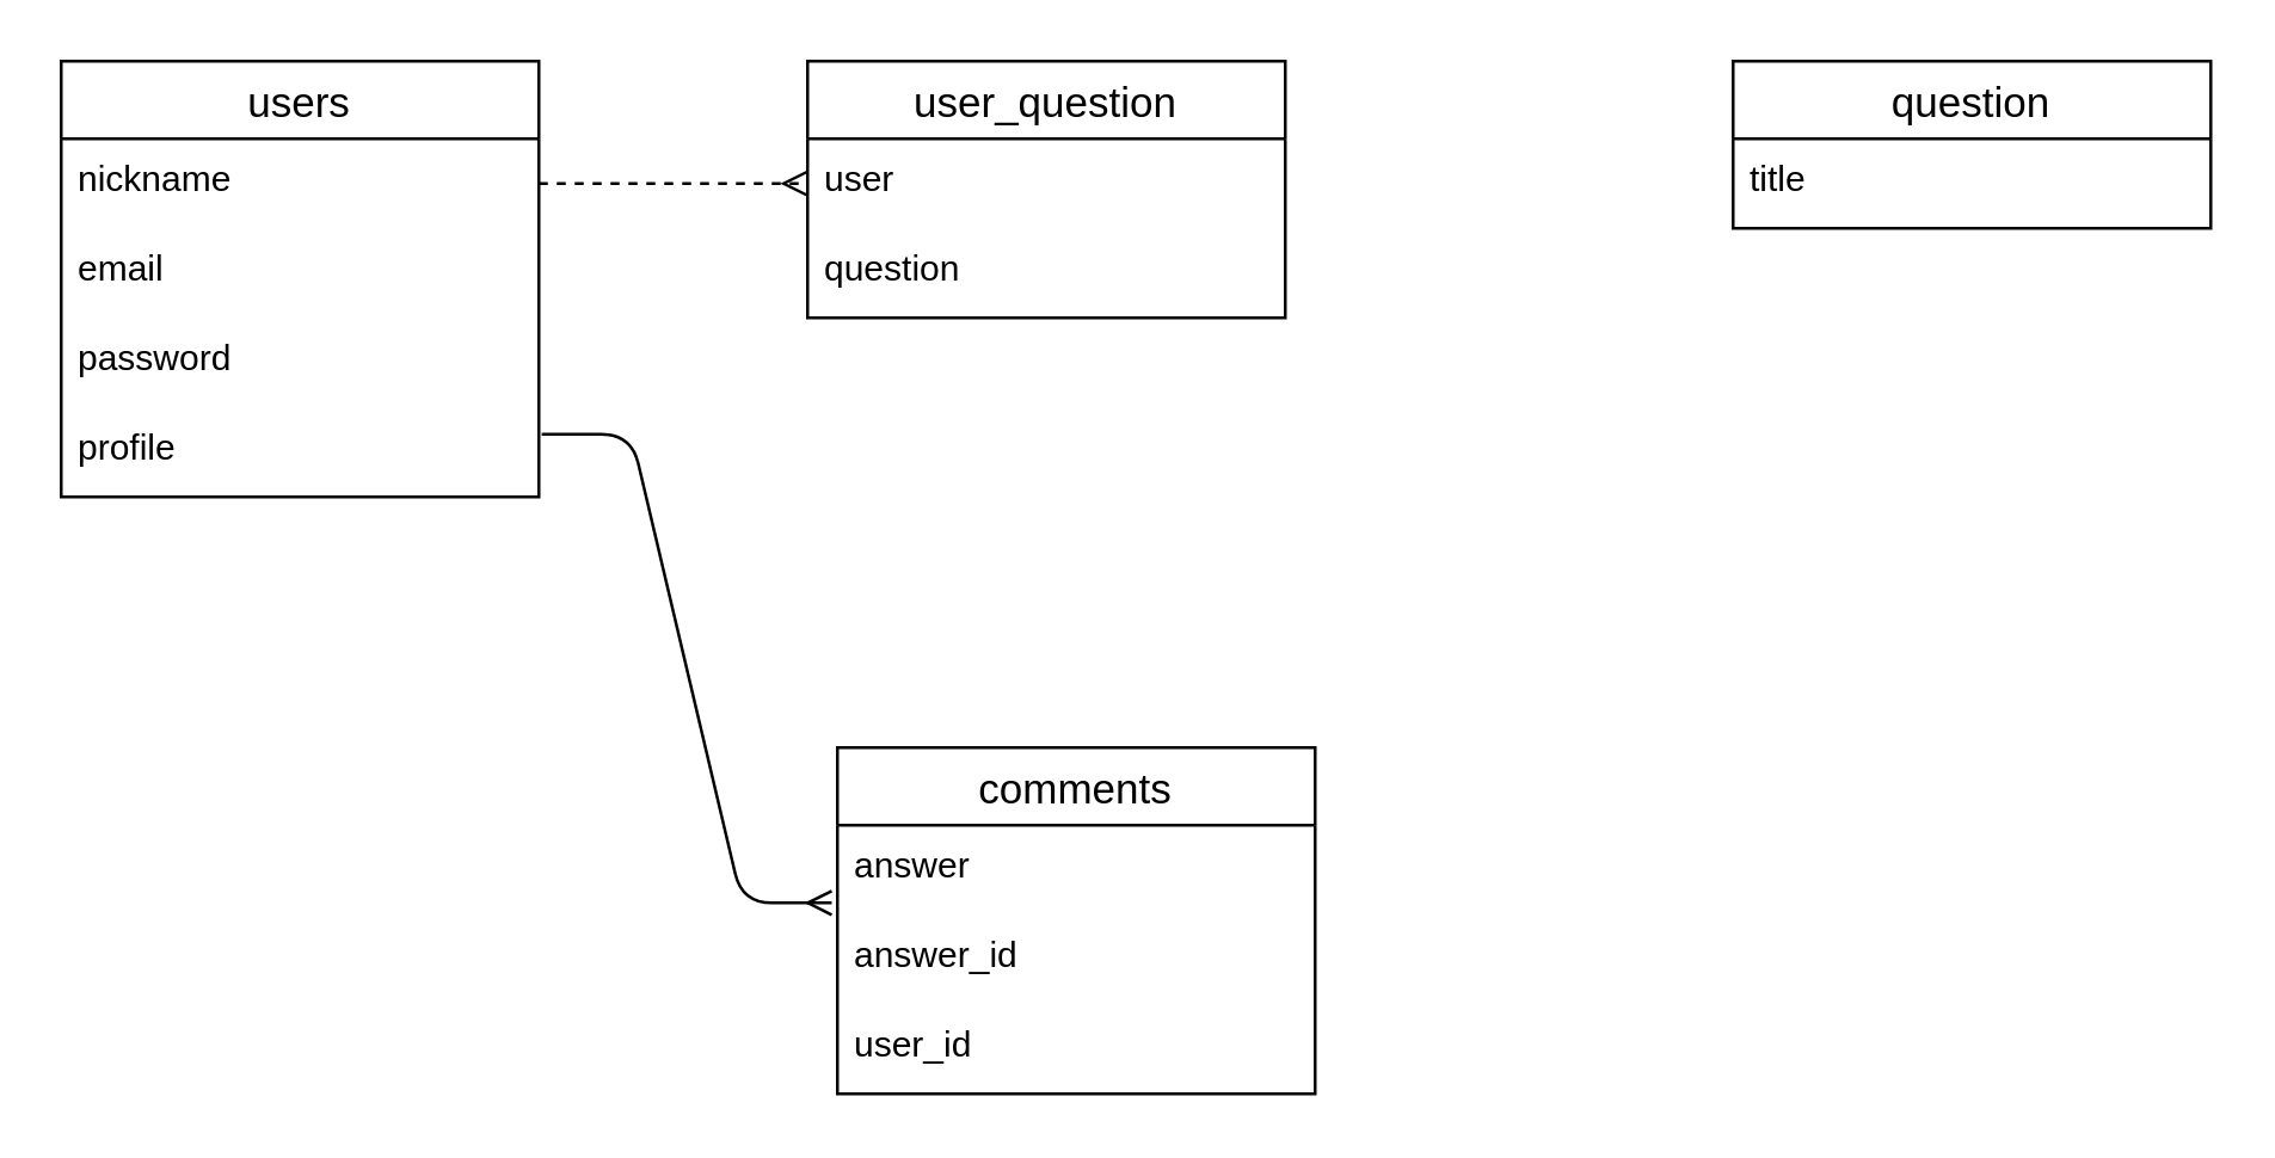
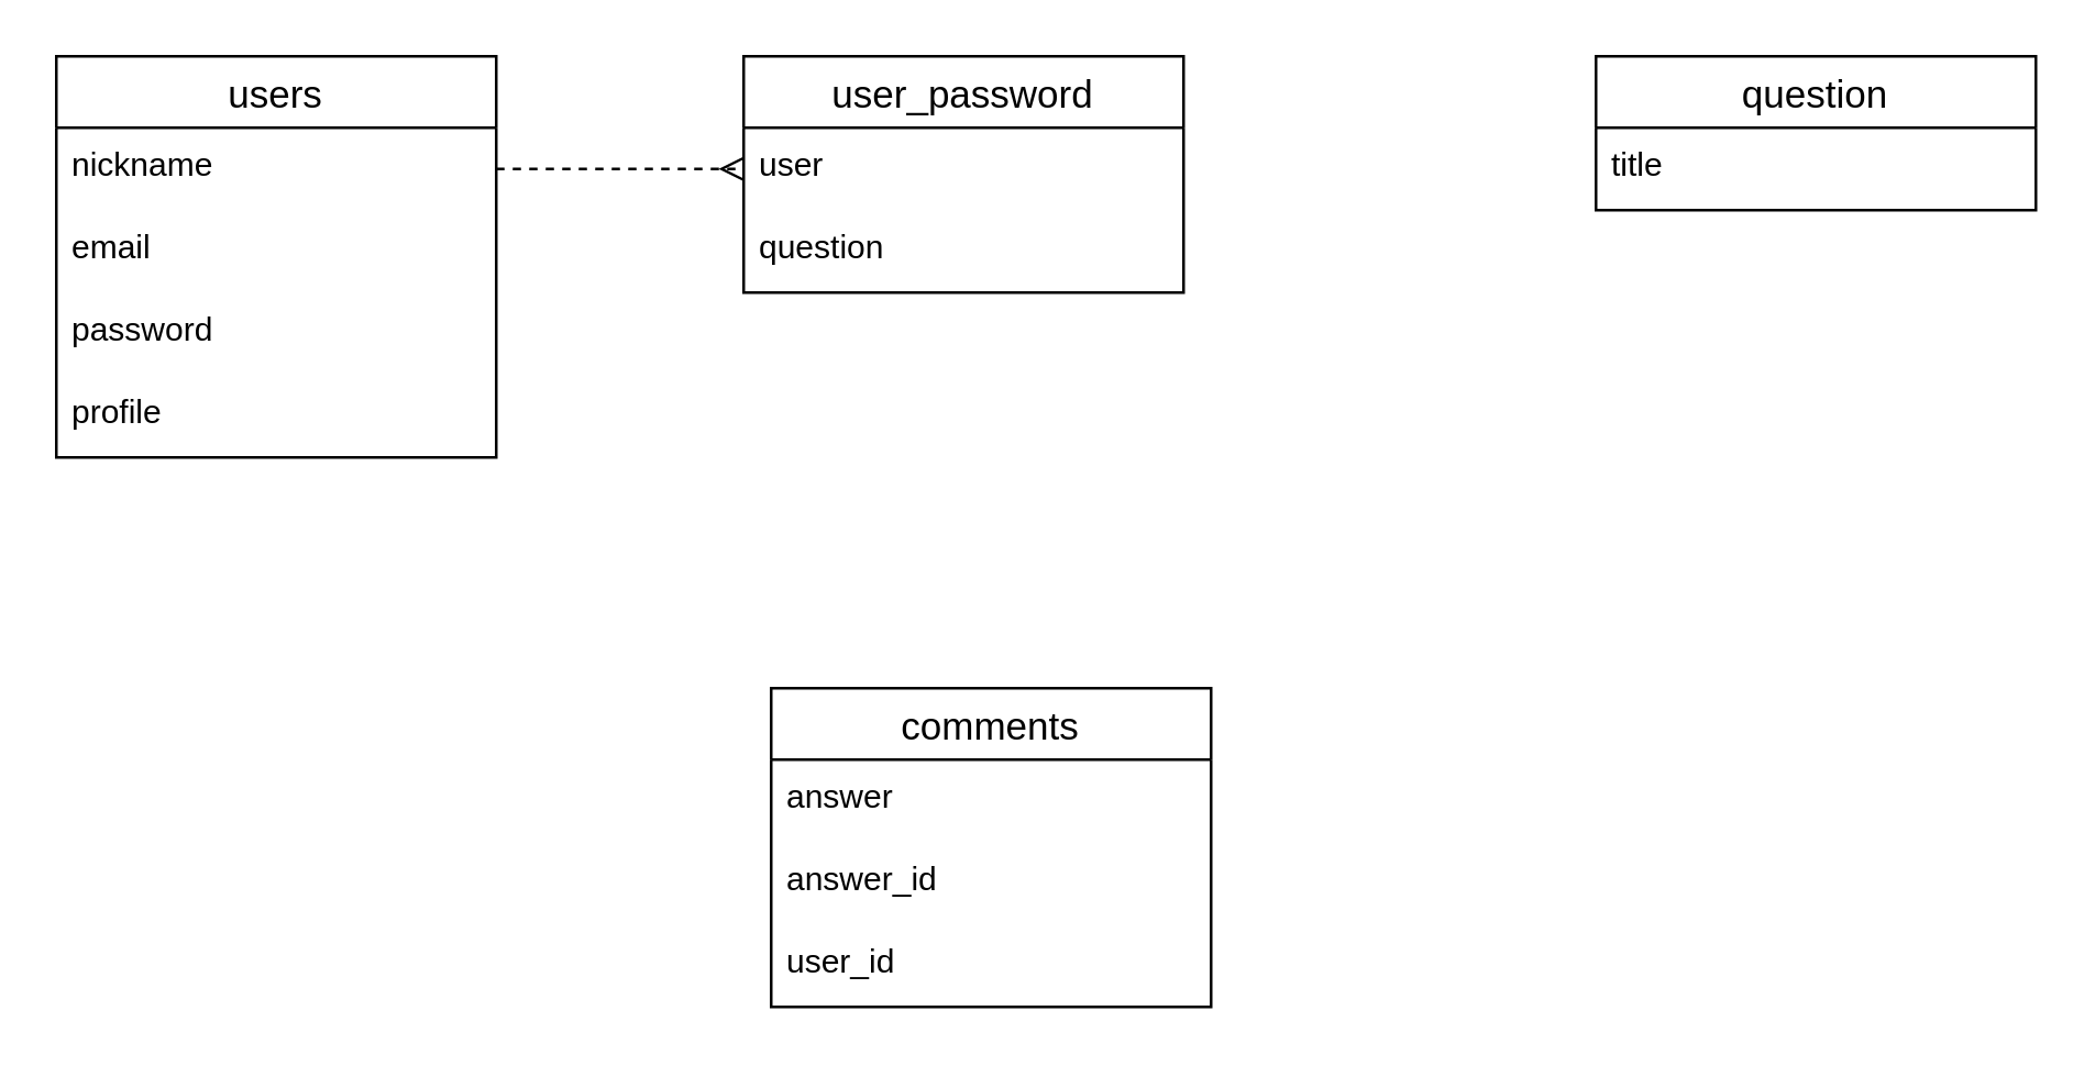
  <mxCell id="0" />
  <mxCell id="1" parent="0" />
  <mxCell id="2" value="users" style="swimlane;fontStyle=0;childLayout=stackLayout;horizontal=1;startSize=26;horizontalStack=0;resizeParent=1;resizeParentMax=0;resizeLast=0;collapsible=1;marginBottom=0;align=center;fontSize=14;" vertex="1" parent="1"><mxGeometry x="20" y="20" width="160" height="146" as="geometry" /></mxCell>
  <mxCell id="3" value="nickname" style="text;strokeColor=none;fillColor=none;spacingLeft=4;spacingRight=4;overflow=hidden;rotatable=0;points=[[0,0.5],[1,0.5]];portConstraint=eastwest;fontSize=12;" vertex="1" parent="2"><mxGeometry y="26" width="160" height="30" as="geometry" /></mxCell>
  <mxCell id="4" value="email" style="text;strokeColor=none;fillColor=none;spacingLeft=4;spacingRight=4;overflow=hidden;rotatable=0;points=[[0,0.5],[1,0.5]];portConstraint=eastwest;fontSize=12;" vertex="1" parent="2"><mxGeometry y="56" width="160" height="30" as="geometry" /></mxCell>
  <mxCell id="5" value="password" style="text;strokeColor=none;fillColor=none;spacingLeft=4;spacingRight=4;overflow=hidden;rotatable=0;points=[[0,0.5],[1,0.5]];portConstraint=eastwest;fontSize=12;" vertex="1" parent="2"><mxGeometry y="86" width="160" height="30" as="geometry" /></mxCell>
  <mxCell id="6" value="profile" style="text;strokeColor=none;fillColor=none;spacingLeft=4;spacingRight=4;overflow=hidden;rotatable=0;points=[[0,0.5],[1,0.5]];portConstraint=eastwest;fontSize=12;" vertex="1" parent="2"><mxGeometry y="116" width="160" height="30" as="geometry" /></mxCell>
- <mxCell id="7" value="user_question" style="swimlane;fontStyle=0;childLayout=stackLayout;horizontal=1;startSize=26;horizontalStack=0;resizeParent=1;resizeParentMax=0;resizeLast=0;collapsible=1;marginBottom=0;align=center;fontSize=14;" vertex="1" parent="1"><mxGeometry x="270" y="20" width="160" height="86" as="geometry" /></mxCell>
+ <mxCell id="7" value="user_password" style="swimlane;fontStyle=0;childLayout=stackLayout;horizontal=1;startSize=26;horizontalStack=0;resizeParent=1;resizeParentMax=0;resizeLast=0;collapsible=1;marginBottom=0;align=center;fontSize=14;" vertex="1" parent="1"><mxGeometry x="270" y="20" width="160" height="86" as="geometry" /></mxCell>
  <mxCell id="8" value="user" style="text;strokeColor=none;fillColor=none;spacingLeft=4;spacingRight=4;overflow=hidden;rotatable=0;points=[[0,0.5],[1,0.5]];portConstraint=eastwest;fontSize=12;" vertex="1" parent="7"><mxGeometry y="26" width="160" height="30" as="geometry" /></mxCell>
  <mxCell id="9" value="question" style="text;strokeColor=none;fillColor=none;spacingLeft=4;spacingRight=4;overflow=hidden;rotatable=0;points=[[0,0.5],[1,0.5]];portConstraint=eastwest;fontSize=12;" vertex="1" parent="7"><mxGeometry y="56" width="160" height="30" as="geometry" /></mxCell>
  <mxCell id="10" value="question" style="swimlane;fontStyle=0;childLayout=stackLayout;horizontal=1;startSize=26;horizontalStack=0;resizeParent=1;resizeParentMax=0;resizeLast=0;collapsible=1;marginBottom=0;align=center;fontSize=14;" vertex="1" parent="1"><mxGeometry x="580" y="20" width="160" height="56" as="geometry" /></mxCell>
  <mxCell id="11" value="title" style="text;strokeColor=none;fillColor=none;spacingLeft=4;spacingRight=4;overflow=hidden;rotatable=0;points=[[0,0.5],[1,0.5]];portConstraint=eastwest;fontSize=12;" vertex="1" parent="10"><mxGeometry y="26" width="160" height="30" as="geometry" /></mxCell>
  <mxCell id="12" value="comments" style="swimlane;fontStyle=0;childLayout=stackLayout;horizontal=1;startSize=26;horizontalStack=0;resizeParent=1;resizeParentMax=0;resizeLast=0;collapsible=1;marginBottom=0;align=center;fontSize=14;" vertex="1" parent="1"><mxGeometry x="280" y="250" width="160" height="116" as="geometry" /></mxCell>
  <mxCell id="13" value="answer" style="text;strokeColor=none;fillColor=none;spacingLeft=4;spacingRight=4;overflow=hidden;rotatable=0;points=[[0,0.5],[1,0.5]];portConstraint=eastwest;fontSize=12;" vertex="1" parent="12"><mxGeometry y="26" width="160" height="30" as="geometry" /></mxCell>
  <mxCell id="14" value="answer_id" style="text;strokeColor=none;fillColor=none;spacingLeft=4;spacingRight=4;overflow=hidden;rotatable=0;points=[[0,0.5],[1,0.5]];portConstraint=eastwest;fontSize=12;" vertex="1" parent="12"><mxGeometry y="56" width="160" height="30" as="geometry" /></mxCell>
  <mxCell id="15" value="user_id" style="text;strokeColor=none;fillColor=none;spacingLeft=4;spacingRight=4;overflow=hidden;rotatable=0;points=[[0,0.5],[1,0.5]];portConstraint=eastwest;fontSize=12;" vertex="1" parent="12"><mxGeometry y="86" width="160" height="30" as="geometry" /></mxCell>
  <mxCell id="16" value="" style="edgeStyle=entityRelationEdgeStyle;fontSize=12;html=1;endArrow=ERmany;exitX=1;exitY=0.5;exitDx=0;exitDy=0;entryX=0;entryY=0.5;entryDx=0;entryDy=0;dashed=1;" edge="1" parent="1" source="3" target="8"><mxGeometry width="100" height="100" relative="1" as="geometry"><mxPoint x="300" y="310" as="sourcePoint" /><mxPoint x="400" y="210" as="targetPoint" /></mxGeometry></mxCell>
- <mxCell id="17" value="" style="edgeStyle=entityRelationEdgeStyle;fontSize=12;html=1;endArrow=ERmany;exitX=1.006;exitY=0.3;exitDx=0;exitDy=0;exitPerimeter=0;entryX=-0.012;entryY=0.867;entryDx=0;entryDy=0;entryPerimeter=0;" edge="1" parent="1" source="6" target="13"><mxGeometry width="100" height="100" relative="1" as="geometry"><mxPoint x="300" y="310" as="sourcePoint" /><mxPoint x="400" y="210" as="targetPoint" /></mxGeometry></mxCell>
